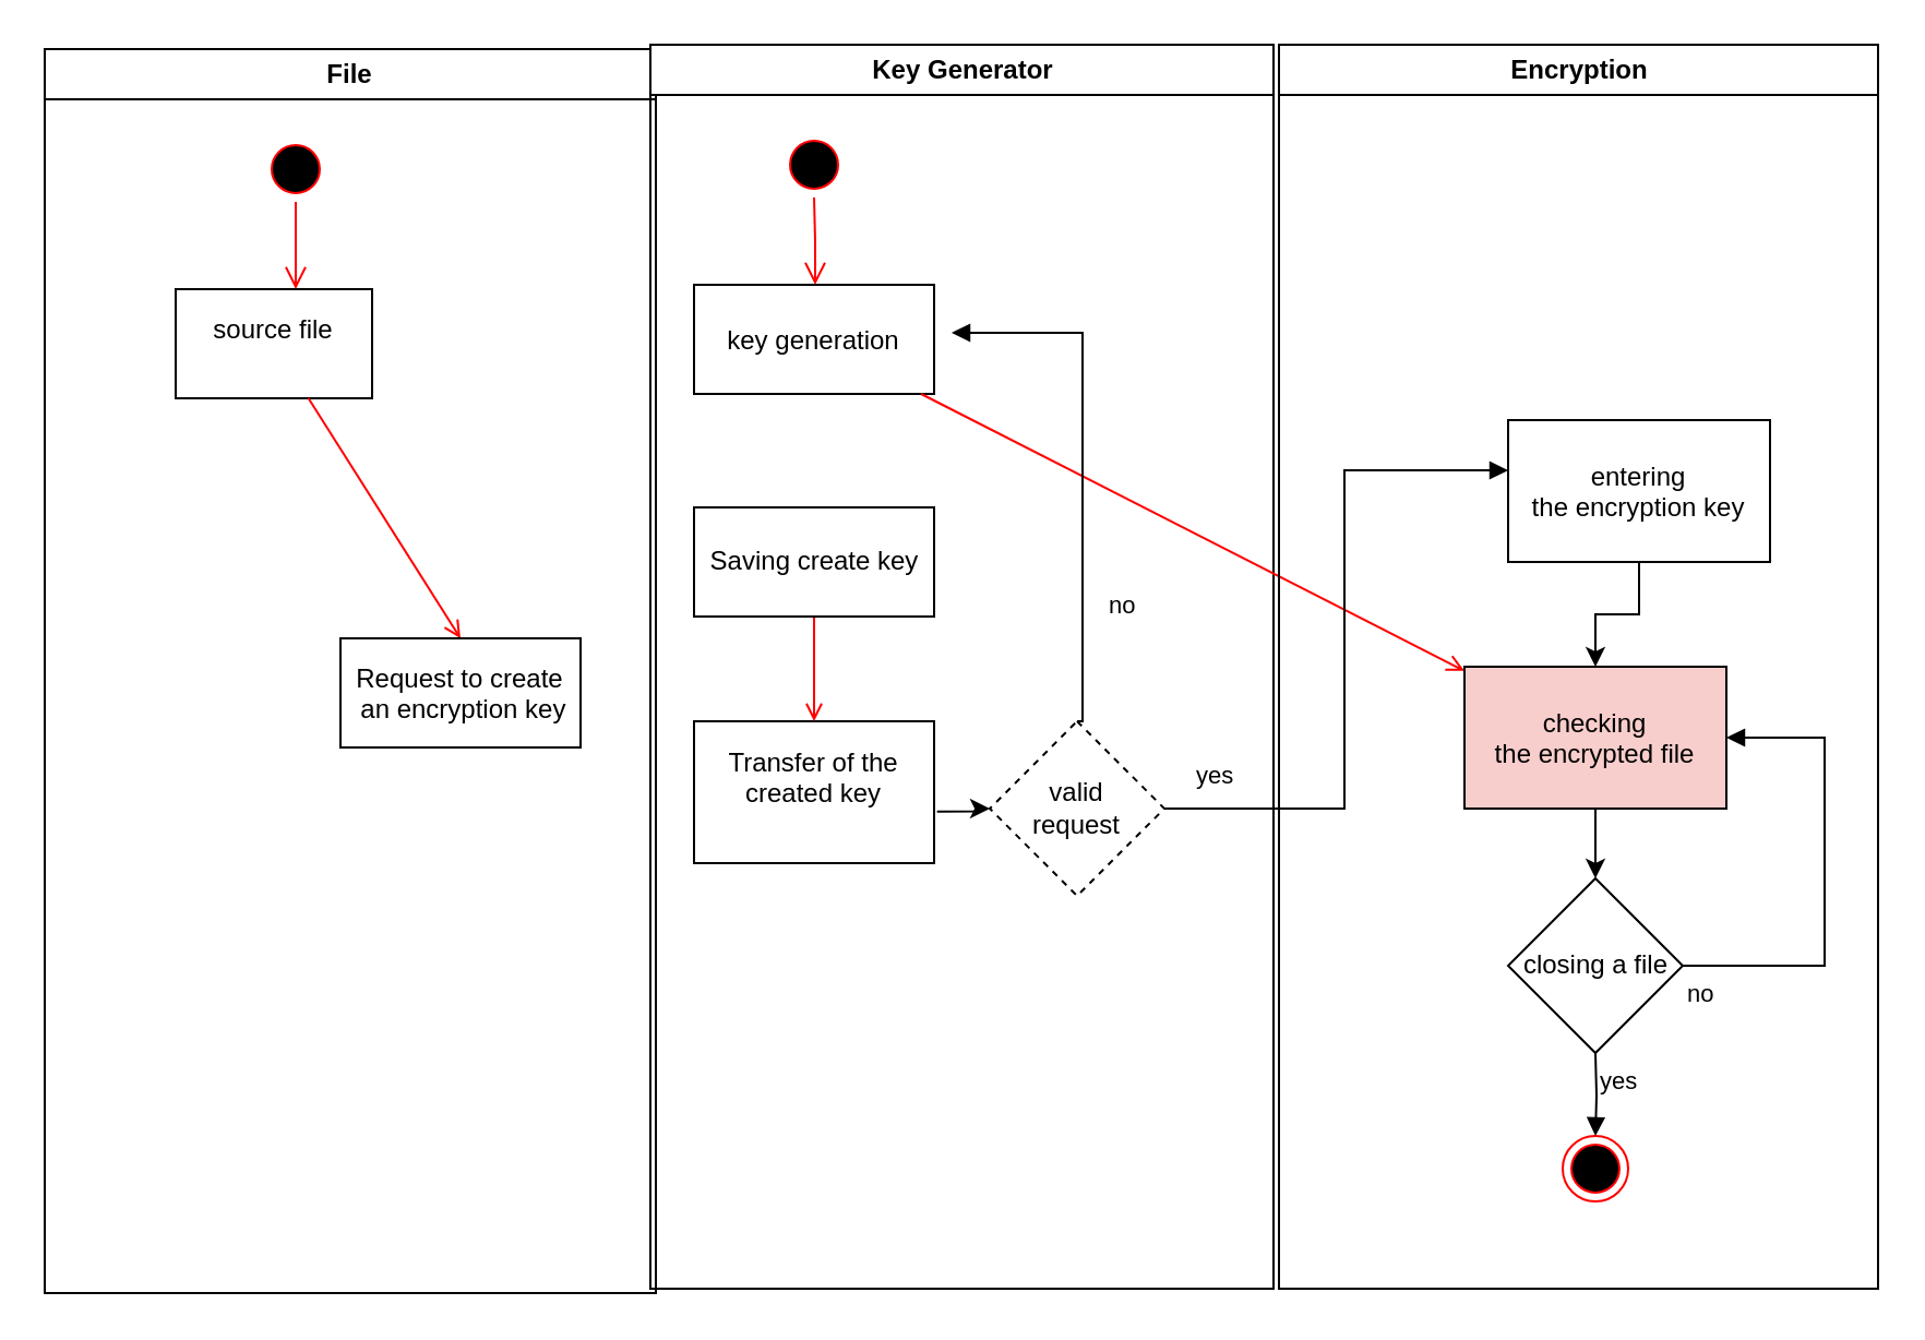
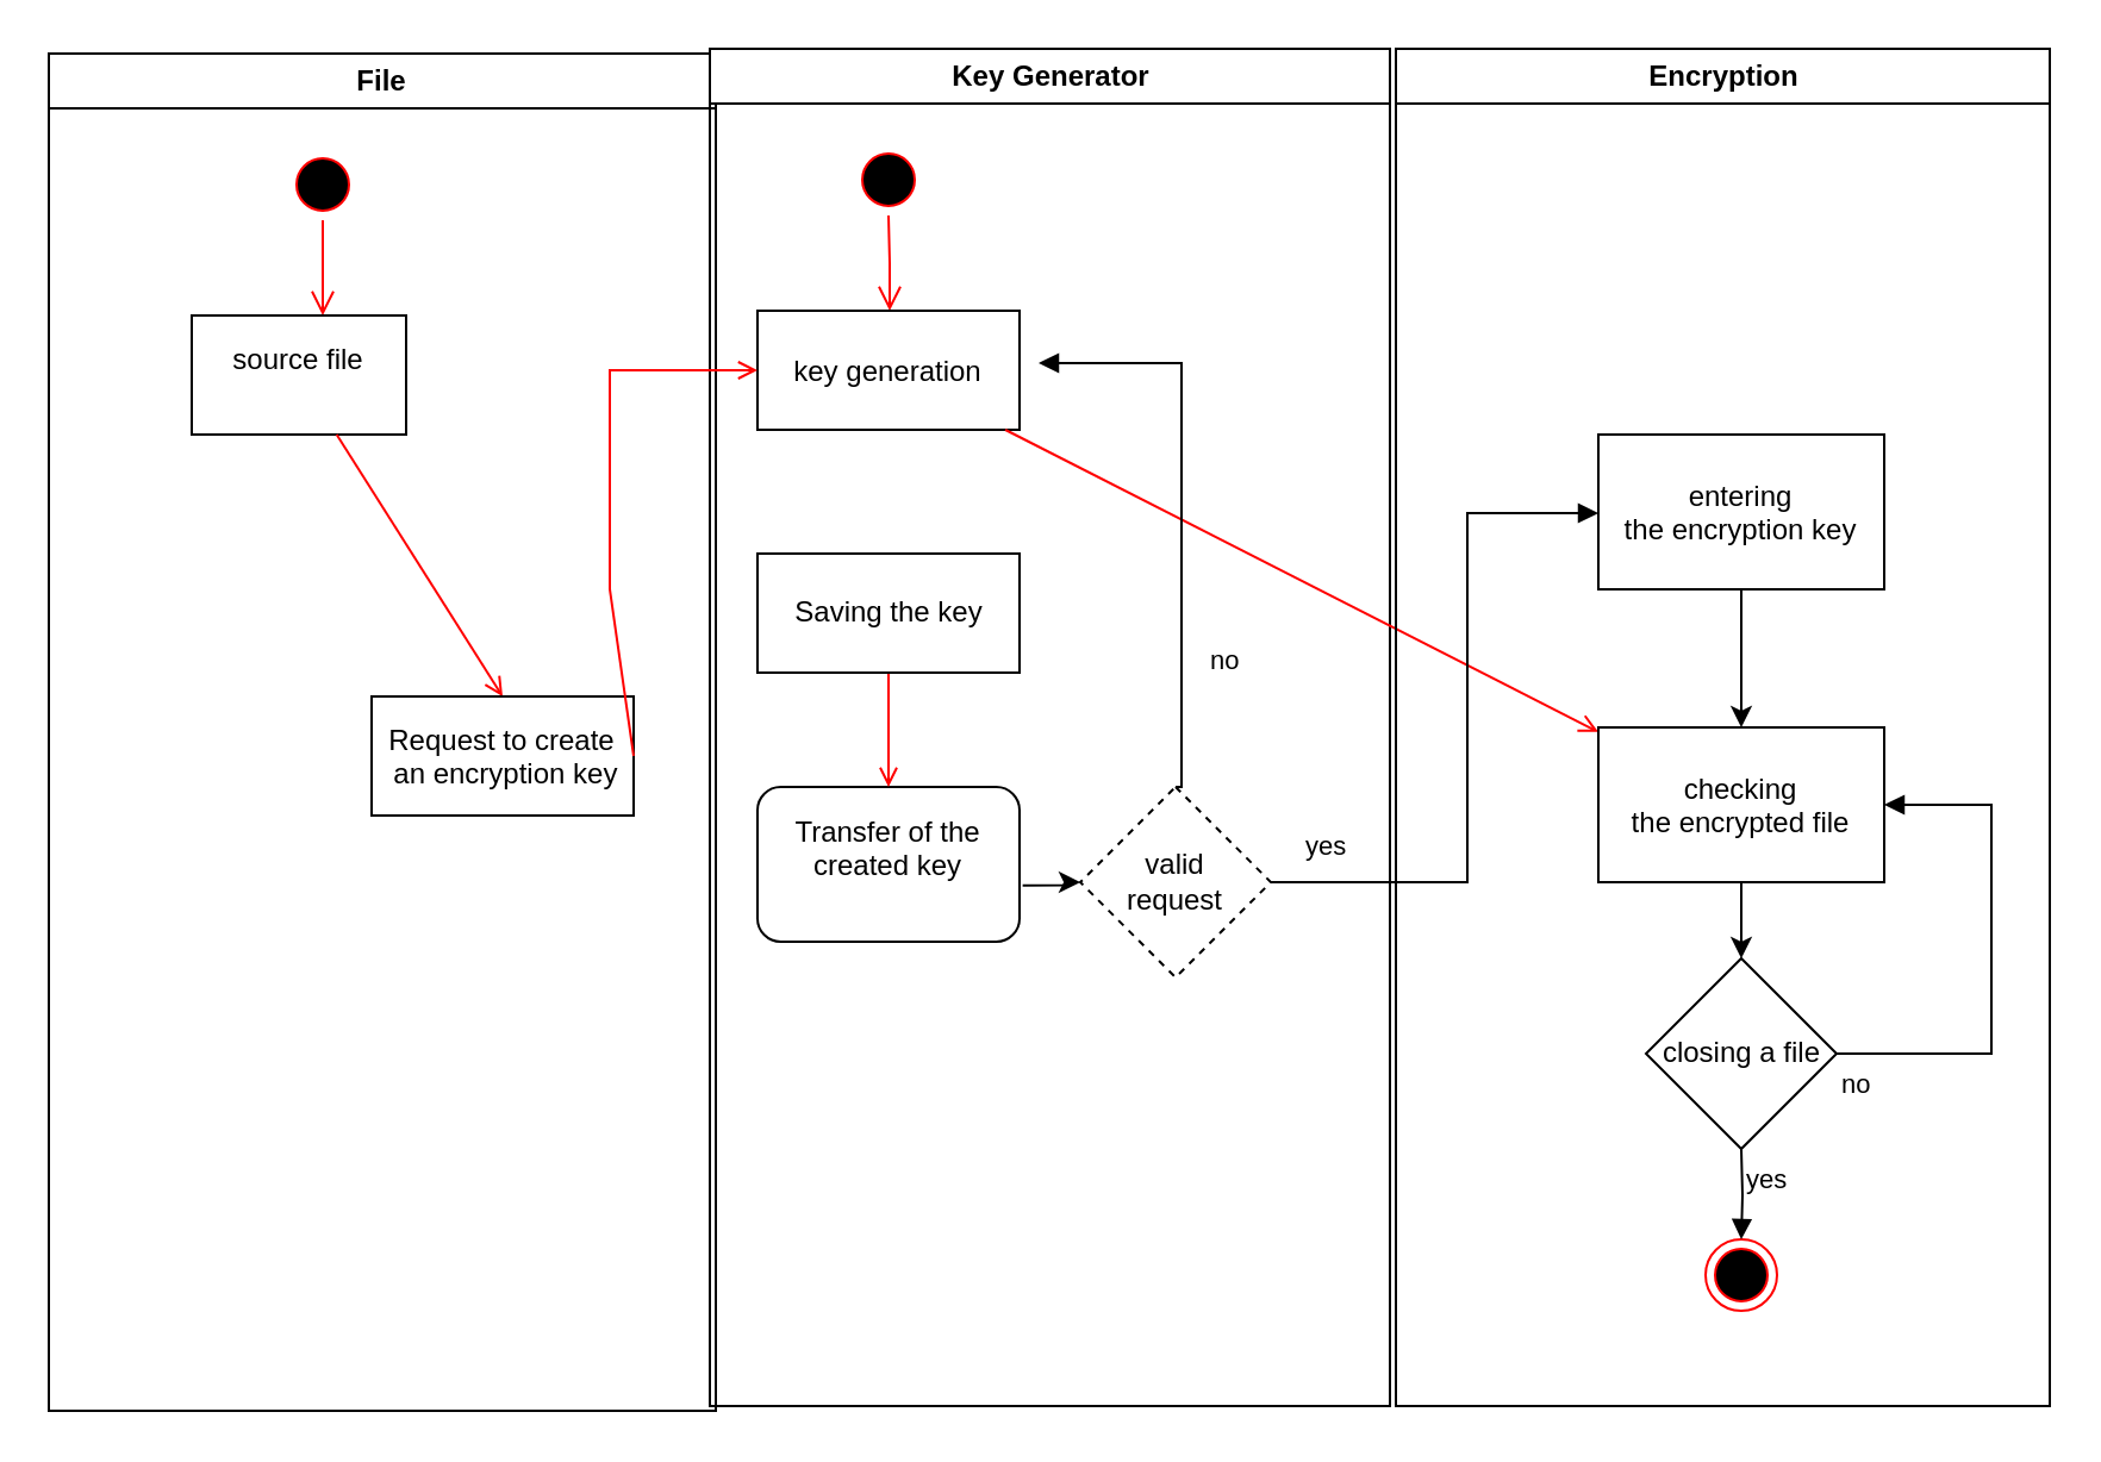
  <mxCell id="0" />
  <mxCell id="1" parent="0" />
  <mxCell id="2" value="File" style="swimlane;whiteSpace=wrap" vertex="1" parent="1"><mxGeometry x="20" y="22" width="280" height="570" as="geometry"><mxRectangle x="290" y="140" width="100" height="30" as="alternateBounds" /></mxGeometry></mxCell>
  <mxCell id="3" value="" style="ellipse;shape=startState;fillColor=#000000;strokeColor=#ff0000;" vertex="1" parent="2"><mxGeometry x="100" y="40" width="30" height="30" as="geometry" /></mxCell>
  <mxCell id="4" value="" style="edgeStyle=elbowEdgeStyle;elbow=horizontal;verticalAlign=bottom;endArrow=open;endSize=8;strokeColor=#FF0000;endFill=1;rounded=0" edge="1" parent="2" source="3" target="5"><mxGeometry x="100" y="40" as="geometry"><mxPoint x="115" y="110" as="targetPoint" /></mxGeometry></mxCell>
  <mxCell id="5" value="source file&#10;" style="" vertex="1" parent="2"><mxGeometry x="60" y="110" width="90" height="50" as="geometry" /></mxCell>
  <mxCell id="6" value="" style="endArrow=open;strokeColor=#FF0000;endFill=1;rounded=0;entryX=0.5;entryY=0;entryDx=0;entryDy=0;" edge="1" parent="2" source="5" target="7"><mxGeometry relative="1" as="geometry"><mxPoint x="115" y="220" as="targetPoint" /></mxGeometry></mxCell>
  <mxCell id="7" value="Request to create&#10; an encryption key" style="" vertex="1" parent="2"><mxGeometry x="135.5" y="270" width="110" height="50" as="geometry" /></mxCell>
  <mxCell id="8" value="Key Generator" style="swimlane;whiteSpace=wrap" vertex="1" parent="1"><mxGeometry x="297.5" y="20" width="285.5" height="570" as="geometry" /></mxCell>
  <mxCell id="9" value="" style="ellipse;shape=startState;fillColor=#000000;strokeColor=#ff0000;" vertex="1" parent="8"><mxGeometry x="60" y="40" width="30" height="30" as="geometry" /></mxCell>
  <mxCell id="10" value="" style="edgeStyle=elbowEdgeStyle;elbow=horizontal;verticalAlign=bottom;endArrow=open;endSize=8;strokeColor=#FF0000;endFill=1;rounded=0" edge="1" parent="8" source="9" target="11"><mxGeometry x="40" y="20" as="geometry"><mxPoint x="55" y="90" as="targetPoint" /></mxGeometry></mxCell>
  <mxCell id="11" value="key generation" style="" vertex="1" parent="8"><mxGeometry x="20" y="110" width="110" height="50" as="geometry" /></mxCell>
  <mxCell id="12" value="" style="endArrow=open;strokeColor=#FF0000;endFill=1;rounded=0;" edge="1" parent="8" source="11" target="23"><mxGeometry relative="1" as="geometry"><mxPoint x="75" y="205" as="targetPoint" /></mxGeometry></mxCell>
  <mxCell id="13" value="" style="edgeStyle=orthogonalEdgeStyle;rounded=0;orthogonalLoop=1;jettySize=auto;html=1;exitX=1.012;exitY=0.636;exitDx=0;exitDy=0;exitPerimeter=0;" edge="1" parent="8" source="14" target="17"><mxGeometry relative="1" as="geometry" /></mxCell>
- <mxCell id="14" value="&#10;&#10;Transfer of the &#10;created key&#10;&#10;&#10;" style="" vertex="1" parent="8"><mxGeometry x="20" y="310" width="110" height="65" as="geometry" /></mxCell>
+ <mxCell id="14" value="&#10;&#10;Transfer of the &#10;created key&#10;&#10;&#10;" style="rounded=1;" vertex="1" parent="8"><mxGeometry x="20" y="310" width="110" height="65" as="geometry" /></mxCell>
  <mxCell id="15" value="" style="endArrow=open;strokeColor=#FF0000;endFill=1;rounded=0;exitX=0.5;exitY=1;exitDx=0;exitDy=0;" edge="1" parent="8" source="16" target="14"><mxGeometry relative="1" as="geometry"><mxPoint x="75" y="270" as="sourcePoint" /></mxGeometry></mxCell>
- <mxCell id="16" value="Saving create key&lt;br/&gt;" style="html=1;whiteSpace=wrap;" vertex="1" parent="8"><mxGeometry x="20" y="212" width="110" height="50" as="geometry" /></mxCell>
+ <mxCell id="16" value="Saving the key&lt;br/&gt;" style="html=1;whiteSpace=wrap;" vertex="1" parent="8"><mxGeometry x="20" y="212" width="110" height="50" as="geometry" /></mxCell>
  <mxCell id="17" value="valid&lt;br&gt;request" style="rhombus;whiteSpace=wrap;html=1;dashed=1;" vertex="1" parent="8"><mxGeometry x="155.5" y="310" width="80" height="80" as="geometry" /></mxCell>
  <mxCell id="18" value="Encryption" style="swimlane;whiteSpace=wrap" vertex="1" parent="1"><mxGeometry x="585.5" y="20" width="274.5" height="570" as="geometry" /></mxCell>
  <mxCell id="19" value="" style="edgeStyle=orthogonalEdgeStyle;rounded=0;orthogonalLoop=1;jettySize=auto;html=1;" edge="1" parent="18" source="20" target="23"><mxGeometry relative="1" as="geometry" /></mxCell>
- <mxCell id="20" value="&#10;&#10;&#10;entering &#10;the encryption key&#10;&#10;&#10;" style="" vertex="1" parent="18"><mxGeometry x="105" y="172" width="120" height="65" as="geometry" /></mxCell>
+ <mxCell id="20" value="&#10;&#10;&#10;entering &#10;the encryption key&#10;&#10;&#10;" style="" vertex="1" parent="18"><mxGeometry x="85" y="162" width="120" height="65" as="geometry" /></mxCell>
  <mxCell id="21" value="" style="ellipse;shape=endState;fillColor=#000000;strokeColor=#ff0000" vertex="1" parent="18"><mxGeometry x="130" y="500" width="30" height="30" as="geometry" /></mxCell>
  <mxCell id="22" value="" style="edgeStyle=orthogonalEdgeStyle;rounded=0;orthogonalLoop=1;jettySize=auto;html=1;" edge="1" parent="18" source="23" target="24"><mxGeometry relative="1" as="geometry" /></mxCell>
- <mxCell id="23" value="checking &#10;the encrypted file" style="fillColor=#f8cecc;" vertex="1" parent="18"><mxGeometry x="85" y="285" width="120" height="65" as="geometry" /></mxCell>
+ <mxCell id="23" value="checking &#10;the encrypted file" style="" vertex="1" parent="18"><mxGeometry x="85" y="285" width="120" height="65" as="geometry" /></mxCell>
  <mxCell id="24" value="closing a file&lt;br/&gt;" style="rhombus;whiteSpace=wrap;html=1;" vertex="1" parent="18"><mxGeometry x="105" y="382" width="80" height="80" as="geometry" /></mxCell>
  <mxCell id="25" value="no" style="endArrow=block;endFill=1;html=1;edgeStyle=orthogonalEdgeStyle;align=left;verticalAlign=top;rounded=0;entryX=1;entryY=0.5;entryDx=0;entryDy=0;exitX=1;exitY=0.5;exitDx=0;exitDy=0;" edge="1" parent="18" source="24" target="23"><mxGeometry x="-1" relative="1" as="geometry"><mxPoint x="-160" y="392" as="sourcePoint" /><mxPoint y="392" as="targetPoint" /><Array as="points"><mxPoint x="250" y="422" /><mxPoint x="250" y="318" /><mxPoint x="205" y="318" /></Array></mxGeometry></mxCell>
+ <mxCell id="26" value="" style="endArrow=open;strokeColor=#FF0000;endFill=1;rounded=0;entryX=0;entryY=0.5;entryDx=0;entryDy=0;exitX=1;exitY=0.5;exitDx=0;exitDy=0;" edge="1" parent="1" source="7" target="11"><mxGeometry relative="1" as="geometry"><Array as="points"><mxPoint x="255.5" y="247" /><mxPoint x="255.5" y="155" /></Array></mxGeometry></mxCell>
  <mxCell id="27" value="no" style="endArrow=block;endFill=1;html=1;edgeStyle=orthogonalEdgeStyle;align=left;verticalAlign=top;rounded=0;exitX=0.5;exitY=0;exitDx=0;exitDy=0;" edge="1" parent="1" source="17"><mxGeometry x="-0.414" y="-10" relative="1" as="geometry"><mxPoint x="355.5" y="252" as="sourcePoint" /><mxPoint x="435.5" y="152" as="targetPoint" /><Array as="points"><mxPoint x="495.5" y="152" /></Array><mxPoint y="1" as="offset" /></mxGeometry></mxCell>
  <mxCell id="28" value="yes" style="endArrow=block;endFill=1;html=1;edgeStyle=orthogonalEdgeStyle;align=left;verticalAlign=top;rounded=0;exitX=1;exitY=0.5;exitDx=0;exitDy=0;" edge="1" parent="1" source="17" target="20"><mxGeometry x="-0.914" y="28" relative="1" as="geometry"><mxPoint x="355.5" y="322" as="sourcePoint" /><mxPoint x="625.5" y="222" as="targetPoint" /><Array as="points"><mxPoint x="615.5" y="370" /><mxPoint x="615.5" y="215" /></Array><mxPoint as="offset" /></mxGeometry></mxCell>
  <mxCell id="29" value="yes" style="endArrow=block;endFill=1;html=1;edgeStyle=orthogonalEdgeStyle;align=left;verticalAlign=top;rounded=0;entryX=0.5;entryY=0;entryDx=0;entryDy=0;" edge="1" parent="1" target="21"><mxGeometry x="-1" relative="1" as="geometry"><mxPoint x="730.5" y="482" as="sourcePoint" /><mxPoint x="525.5" y="452" as="targetPoint" /><mxPoint as="offset" /></mxGeometry></mxCell>
